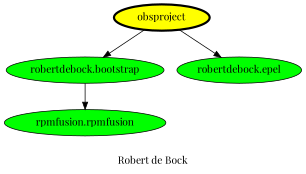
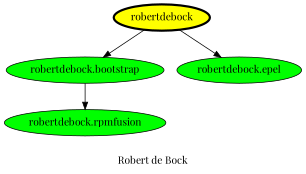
  digraph {
    fontname="Playfair Display"
    label="Robert de Bock"
    node [fillcolor=green fontname="Playfair Display" style=filled]
    edge [fontname="Playfair Display"]
-   obsproject [fillcolor=yellow penwidth=3]
+   obsproject [fillcolor=yellow penwidth=3 label=robertdebock]
    "robertdebock.bootstrap"
    "robertdebock.epel"
-   "robertdebock.rpmfusion" [label="rpmfusion.rpmfusion"]
+   "robertdebock.rpmfusion"
    obsproject -> "robertdebock.bootstrap"
    obsproject -> "robertdebock.epel"
    "robertdebock.bootstrap" -> "robertdebock.rpmfusion"
  }
